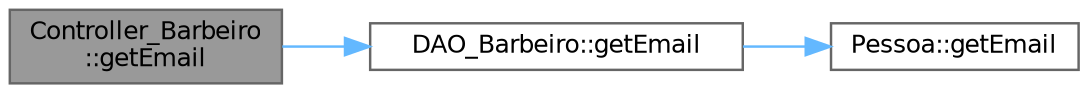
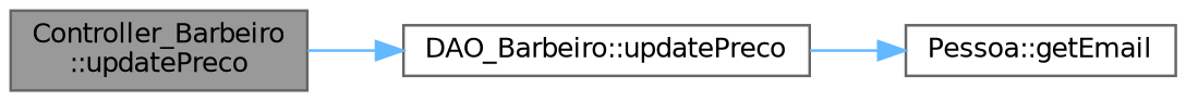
  digraph {
    rankdir=LR
    node [color=grey40 fillcolor=white fontname=Helvetica fontsize=10 shape=box style=filled]
    edge [color=steelblue1 fontname=Helvetica fontsize=10 labelfontname=Helvetica labelfontsize=10 style=solid]
-   n1 [color=gray40 fillcolor=grey60 fontcolor=black height=0.2 label="Controller_Barbeiro\l::getEmail" width=0.4]
-   n2 [height=0.2 label="DAO_Barbeiro::getEmail" width=0.4]
+   n1 [color=gray40 fillcolor=grey60 fontcolor=black height=0.2 label="Controller_Barbeiro\l::updatePreco" width=0.4]
+   n2 [height=0.2 label="DAO_Barbeiro::updatePreco" width=0.4]
    n3 [height=0.2 label="Pessoa::getEmail" width=0.4]
    n1 -> n2
    n2 -> n3
  }
